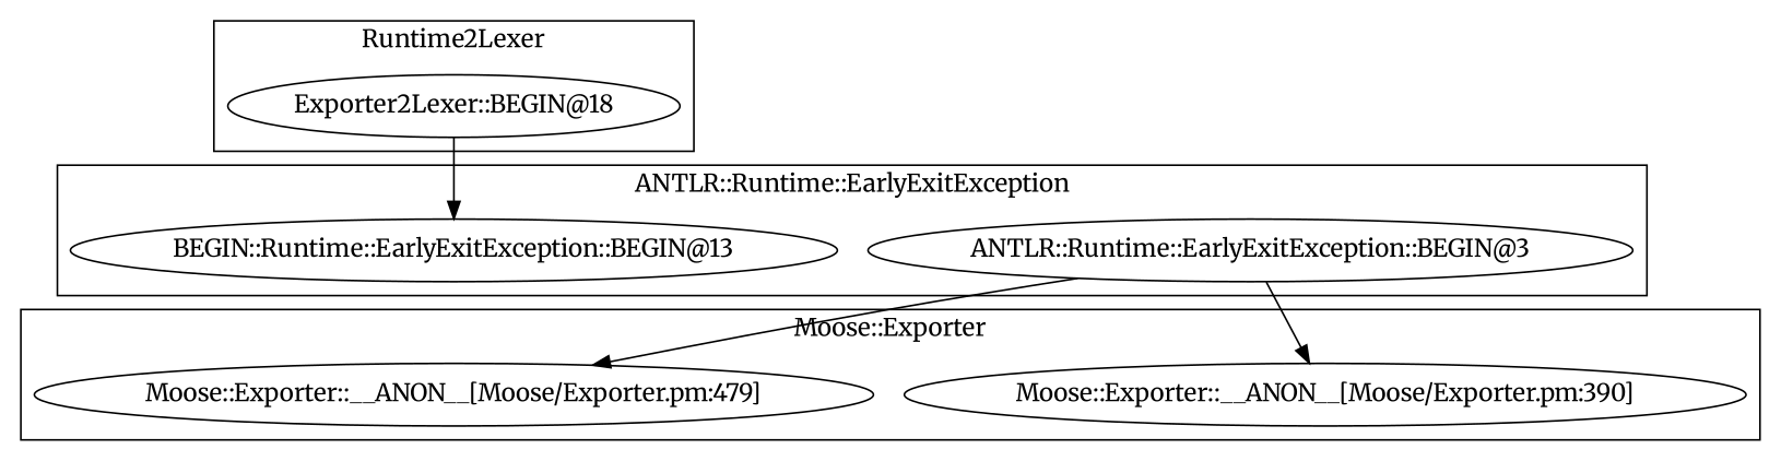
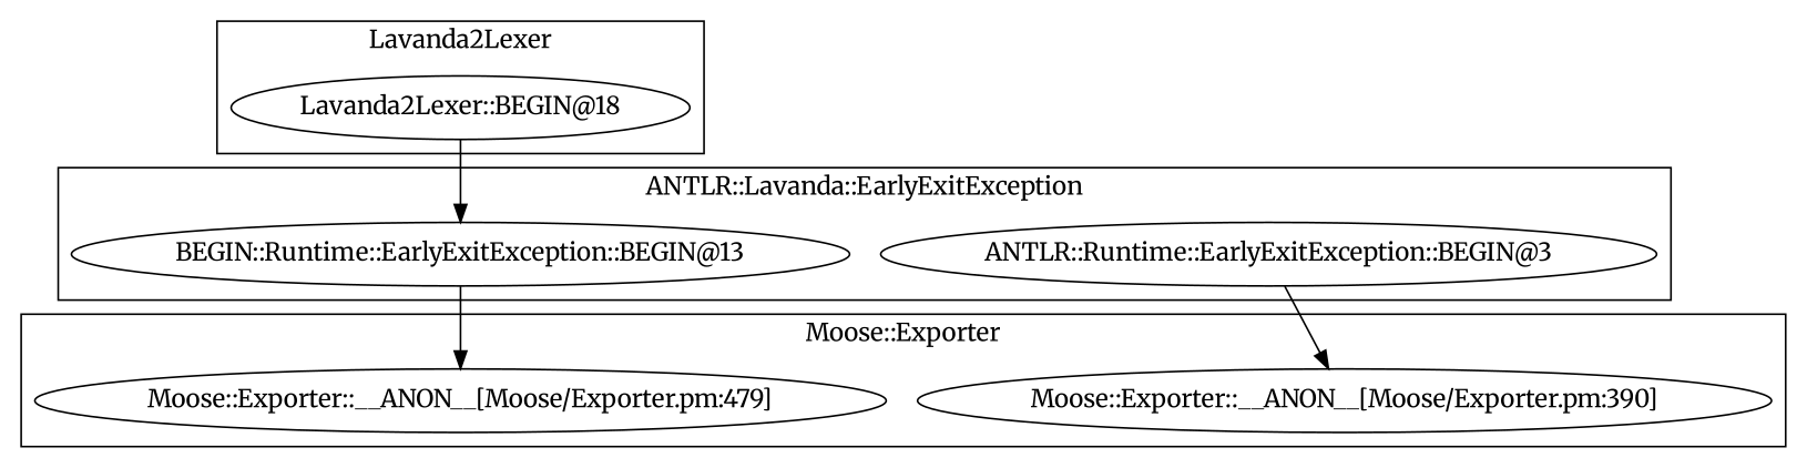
  digraph {
    fontname=Merriweather
    node [fontname=Merriweather]
    edge [fontname=Merriweather]
    "ANTLR::Runtime::EarlyExitException::BEGIN@3"
    n2 [label="BEGIN::Runtime::EarlyExitException::BEGIN@13"]
    "Moose::Exporter::__ANON__[Moose/Exporter.pm:479]"
    "Moose::Exporter::__ANON__[Moose/Exporter.pm:390]"
-   "Lavanda2Lexer::BEGIN@18" [label="Exporter2Lexer::BEGIN@18"]
+   "Lavanda2Lexer::BEGIN@18"
    subgraph cluster_1 {
-     label="ANTLR::Runtime::EarlyExitException"
+     label="ANTLR::Lavanda::EarlyExitException"
      "ANTLR::Runtime::EarlyExitException::BEGIN@3"
      n2
    }
    subgraph cluster_2 {
      label="Moose::Exporter"
      "Moose::Exporter::__ANON__[Moose/Exporter.pm:479]"
      "Moose::Exporter::__ANON__[Moose/Exporter.pm:390]"
    }
    subgraph cluster_3 {
-     label=Runtime2Lexer
+     label=Lavanda2Lexer
      "Lavanda2Lexer::BEGIN@18"
    }
    "ANTLR::Runtime::EarlyExitException::BEGIN@3" -> "Moose::Exporter::__ANON__[Moose/Exporter.pm:390]"
-   "ANTLR::Runtime::EarlyExitException::BEGIN@3" -> "Moose::Exporter::__ANON__[Moose/Exporter.pm:479]"
+   n2 -> "Moose::Exporter::__ANON__[Moose/Exporter.pm:479]"
    "Lavanda2Lexer::BEGIN@18" -> n2
  }
